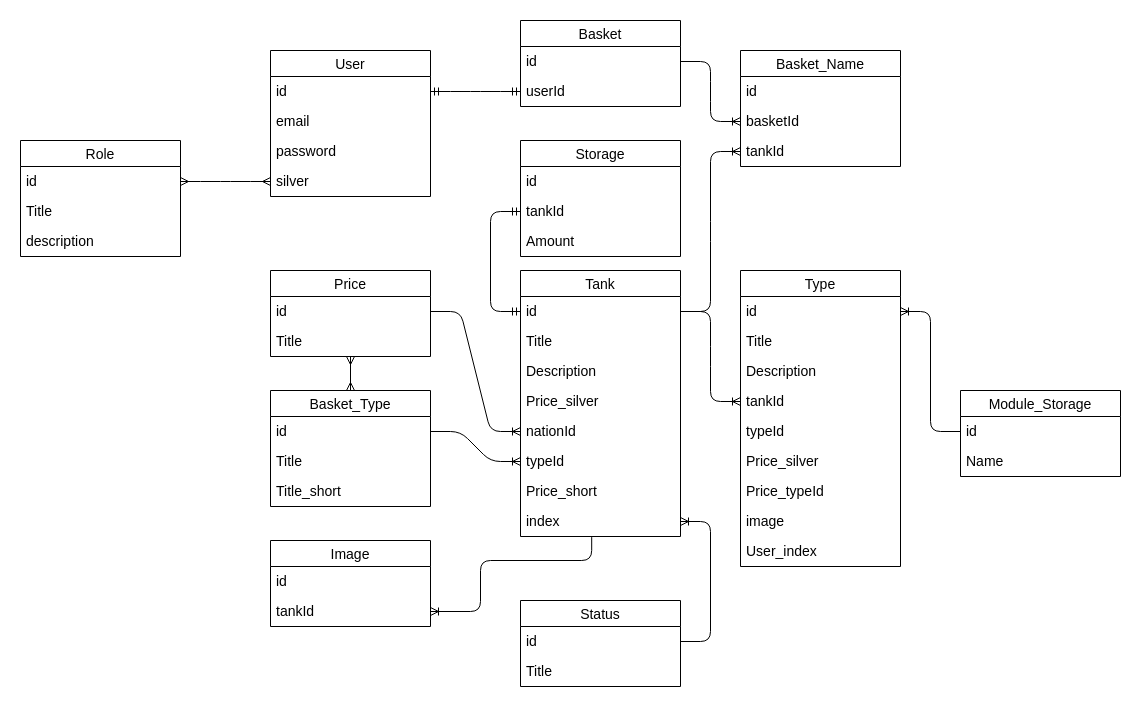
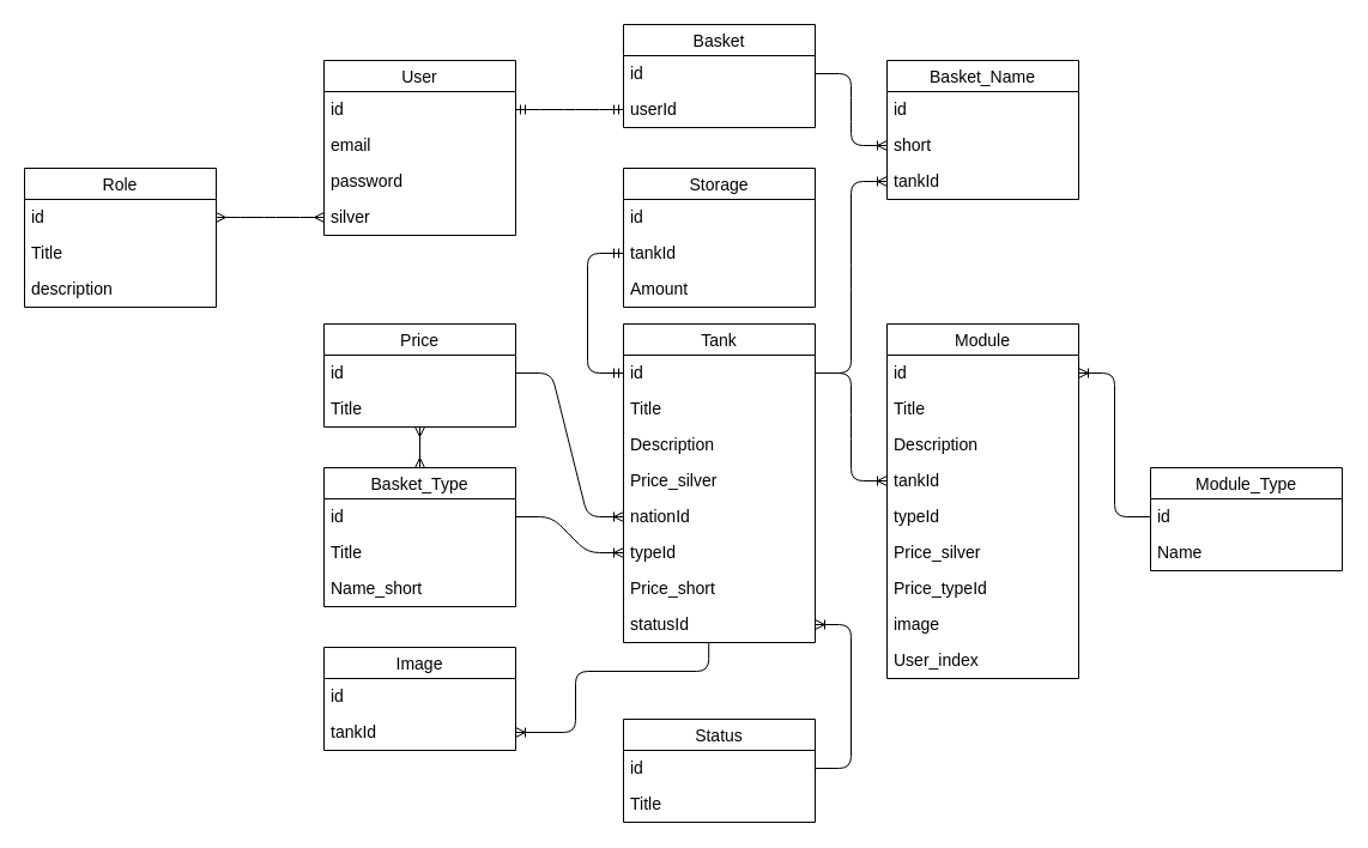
  <mxCell id="0" />
  <mxCell id="1" parent="0" />
  <mxCell id="2" value="User" style="swimlane;fontStyle=0;childLayout=stackLayout;horizontal=1;startSize=26;horizontalStack=0;resizeParent=1;resizeParentMax=0;resizeLast=0;collapsible=1;marginBottom=0;align=center;fontSize=14;" vertex="1" parent="1"><mxGeometry x="270" y="50" width="160" height="146" as="geometry" /></mxCell>
  <mxCell id="3" value="id" style="text;strokeColor=none;fillColor=none;spacingLeft=4;spacingRight=4;overflow=hidden;rotatable=0;points=[[0,0.5],[1,0.5]];portConstraint=eastwest;fontSize=14;" vertex="1" parent="2"><mxGeometry y="26" width="160" height="30" as="geometry" /></mxCell>
  <mxCell id="4" value="email" style="text;strokeColor=none;fillColor=none;spacingLeft=4;spacingRight=4;overflow=hidden;rotatable=0;points=[[0,0.5],[1,0.5]];portConstraint=eastwest;fontSize=14;" vertex="1" parent="2"><mxGeometry y="56" width="160" height="30" as="geometry" /></mxCell>
  <mxCell id="5" value="password" style="text;strokeColor=none;fillColor=none;spacingLeft=4;spacingRight=4;overflow=hidden;rotatable=0;points=[[0,0.5],[1,0.5]];portConstraint=eastwest;fontSize=14;" vertex="1" parent="2"><mxGeometry y="86" width="160" height="30" as="geometry" /></mxCell>
  <mxCell id="6" value="silver" style="text;strokeColor=none;fillColor=none;spacingLeft=4;spacingRight=4;overflow=hidden;rotatable=0;points=[[0,0.5],[1,0.5]];portConstraint=eastwest;fontSize=14;" vertex="1" parent="2"><mxGeometry y="116" width="160" height="30" as="geometry" /></mxCell>
  <mxCell id="7" value="Role" style="swimlane;fontStyle=0;childLayout=stackLayout;horizontal=1;startSize=26;horizontalStack=0;resizeParent=1;resizeParentMax=0;resizeLast=0;collapsible=1;marginBottom=0;align=center;fontSize=14;" vertex="1" parent="1"><mxGeometry x="20" y="140" width="160" height="116" as="geometry" /></mxCell>
  <mxCell id="8" value="id" style="text;strokeColor=none;fillColor=none;spacingLeft=4;spacingRight=4;overflow=hidden;rotatable=0;points=[[0,0.5],[1,0.5]];portConstraint=eastwest;fontSize=14;" vertex="1" parent="7"><mxGeometry y="26" width="160" height="30" as="geometry" /></mxCell>
  <mxCell id="9" value="Title" style="text;strokeColor=none;fillColor=none;spacingLeft=4;spacingRight=4;overflow=hidden;rotatable=0;points=[[0,0.5],[1,0.5]];portConstraint=eastwest;fontSize=14;" vertex="1" parent="7"><mxGeometry y="56" width="160" height="30" as="geometry" /></mxCell>
  <mxCell id="10" value="description" style="text;strokeColor=none;fillColor=none;spacingLeft=4;spacingRight=4;overflow=hidden;rotatable=0;points=[[0,0.5],[1,0.5]];portConstraint=eastwest;fontSize=14;" vertex="1" parent="7"><mxGeometry y="86" width="160" height="30" as="geometry" /></mxCell>
  <mxCell id="11" value="" style="edgeStyle=entityRelationEdgeStyle;fontSize=12;html=1;endArrow=ERmany;startArrow=ERmany;exitX=1;exitY=0.5;exitDx=0;exitDy=0;entryX=0;entryY=0.5;entryDx=0;entryDy=0;" edge="1" parent="1" source="8" target="6"><mxGeometry width="100" height="100" relative="1" as="geometry"><mxPoint x="300" y="160" as="sourcePoint" /><mxPoint x="400" y="60" as="targetPoint" /></mxGeometry></mxCell>
  <mxCell id="12" value="Basket" style="swimlane;fontStyle=0;childLayout=stackLayout;horizontal=1;startSize=26;horizontalStack=0;resizeParent=1;resizeParentMax=0;resizeLast=0;collapsible=1;marginBottom=0;align=center;fontSize=14;" vertex="1" parent="1"><mxGeometry x="520" y="20" width="160" height="86" as="geometry" /></mxCell>
  <mxCell id="13" value="id" style="text;strokeColor=none;fillColor=none;spacingLeft=4;spacingRight=4;overflow=hidden;rotatable=0;points=[[0,0.5],[1,0.5]];portConstraint=eastwest;fontSize=14;" vertex="1" parent="12"><mxGeometry y="26" width="160" height="30" as="geometry" /></mxCell>
  <mxCell id="14" value="userId" style="text;strokeColor=none;fillColor=none;spacingLeft=4;spacingRight=4;overflow=hidden;rotatable=0;points=[[0,0.5],[1,0.5]];portConstraint=eastwest;fontSize=14;" vertex="1" parent="12"><mxGeometry y="56" width="160" height="30" as="geometry" /></mxCell>
  <mxCell id="15" value="" style="edgeStyle=entityRelationEdgeStyle;fontSize=12;html=1;endArrow=ERmandOne;startArrow=ERmandOne;entryX=0;entryY=0.5;entryDx=0;entryDy=0;exitX=1;exitY=0.5;exitDx=0;exitDy=0;" edge="1" parent="1" source="3" target="14"><mxGeometry width="100" height="100" relative="1" as="geometry"><mxPoint x="300" y="160" as="sourcePoint" /><mxPoint x="400" y="60" as="targetPoint" /></mxGeometry></mxCell>
  <mxCell id="16" value="Tank" style="swimlane;fontStyle=0;childLayout=stackLayout;horizontal=1;startSize=26;horizontalStack=0;resizeParent=1;resizeParentMax=0;resizeLast=0;collapsible=1;marginBottom=0;align=center;fontSize=14;" vertex="1" parent="1"><mxGeometry x="520" y="270" width="160" height="266" as="geometry" /></mxCell>
  <mxCell id="17" value="id" style="text;strokeColor=none;fillColor=none;spacingLeft=4;spacingRight=4;overflow=hidden;rotatable=0;points=[[0,0.5],[1,0.5]];portConstraint=eastwest;fontSize=14;" vertex="1" parent="16"><mxGeometry y="26" width="160" height="30" as="geometry" /></mxCell>
  <mxCell id="18" value="Title" style="text;strokeColor=none;fillColor=none;spacingLeft=4;spacingRight=4;overflow=hidden;rotatable=0;points=[[0,0.5],[1,0.5]];portConstraint=eastwest;fontSize=14;" vertex="1" parent="16"><mxGeometry y="56" width="160" height="30" as="geometry" /></mxCell>
  <mxCell id="19" value="Description" style="text;strokeColor=none;fillColor=none;spacingLeft=4;spacingRight=4;overflow=hidden;rotatable=0;points=[[0,0.5],[1,0.5]];portConstraint=eastwest;fontSize=14;" vertex="1" parent="16"><mxGeometry y="86" width="160" height="30" as="geometry" /></mxCell>
  <mxCell id="20" value="Price_silver" style="text;strokeColor=none;fillColor=none;spacingLeft=4;spacingRight=4;overflow=hidden;rotatable=0;points=[[0,0.5],[1,0.5]];portConstraint=eastwest;fontSize=14;" vertex="1" parent="16"><mxGeometry y="116" width="160" height="30" as="geometry" /></mxCell>
  <mxCell id="21" value="nationId" style="text;strokeColor=none;fillColor=none;spacingLeft=4;spacingRight=4;overflow=hidden;rotatable=0;points=[[0,0.5],[1,0.5]];portConstraint=eastwest;fontSize=14;" vertex="1" parent="16"><mxGeometry y="146" width="160" height="30" as="geometry" /></mxCell>
  <mxCell id="22" value="typeId" style="text;strokeColor=none;fillColor=none;spacingLeft=4;spacingRight=4;overflow=hidden;rotatable=0;points=[[0,0.5],[1,0.5]];portConstraint=eastwest;fontSize=14;" vertex="1" parent="16"><mxGeometry y="176" width="160" height="30" as="geometry" /></mxCell>
  <mxCell id="23" value="Price_short" style="text;strokeColor=none;fillColor=none;spacingLeft=4;spacingRight=4;overflow=hidden;rotatable=0;points=[[0,0.5],[1,0.5]];portConstraint=eastwest;fontSize=14;" vertex="1" parent="16"><mxGeometry y="206" width="160" height="30" as="geometry" /></mxCell>
- <mxCell id="24" value="index" style="text;strokeColor=none;fillColor=none;spacingLeft=4;spacingRight=4;overflow=hidden;rotatable=0;points=[[0,0.5],[1,0.5]];portConstraint=eastwest;fontSize=14;" vertex="1" parent="16"><mxGeometry y="236" width="160" height="30" as="geometry" /></mxCell>
+ <mxCell id="24" value="statusId" style="text;strokeColor=none;fillColor=none;spacingLeft=4;spacingRight=4;overflow=hidden;rotatable=0;points=[[0,0.5],[1,0.5]];portConstraint=eastwest;fontSize=14;" vertex="1" parent="16"><mxGeometry y="236" width="160" height="30" as="geometry" /></mxCell>
  <mxCell id="25" value="Image" style="swimlane;fontStyle=0;childLayout=stackLayout;horizontal=1;startSize=26;horizontalStack=0;resizeParent=1;resizeParentMax=0;resizeLast=0;collapsible=1;marginBottom=0;align=center;fontSize=14;" vertex="1" parent="1"><mxGeometry x="270" y="540" width="160" height="86" as="geometry" /></mxCell>
  <mxCell id="26" value="id" style="text;strokeColor=none;fillColor=none;spacingLeft=4;spacingRight=4;overflow=hidden;rotatable=0;points=[[0,0.5],[1,0.5]];portConstraint=eastwest;fontSize=14;" vertex="1" parent="25"><mxGeometry y="26" width="160" height="30" as="geometry" /></mxCell>
  <mxCell id="27" value="tankId" style="text;strokeColor=none;fillColor=none;spacingLeft=4;spacingRight=4;overflow=hidden;rotatable=0;points=[[0,0.5],[1,0.5]];portConstraint=eastwest;fontSize=14;" vertex="1" parent="25"><mxGeometry y="56" width="160" height="30" as="geometry" /></mxCell>
  <mxCell id="28" value="Price" style="swimlane;fontStyle=0;childLayout=stackLayout;horizontal=1;startSize=26;horizontalStack=0;resizeParent=1;resizeParentMax=0;resizeLast=0;collapsible=1;marginBottom=0;align=center;fontSize=14;" vertex="1" parent="1"><mxGeometry x="270" y="270" width="160" height="86" as="geometry" /></mxCell>
  <mxCell id="29" value="id" style="text;strokeColor=none;fillColor=none;spacingLeft=4;spacingRight=4;overflow=hidden;rotatable=0;points=[[0,0.5],[1,0.5]];portConstraint=eastwest;fontSize=14;" vertex="1" parent="28"><mxGeometry y="26" width="160" height="30" as="geometry" /></mxCell>
  <mxCell id="30" value="Title" style="text;strokeColor=none;fillColor=none;spacingLeft=4;spacingRight=4;overflow=hidden;rotatable=0;points=[[0,0.5],[1,0.5]];portConstraint=eastwest;fontSize=14;" vertex="1" parent="28"><mxGeometry y="56" width="160" height="30" as="geometry" /></mxCell>
  <mxCell id="31" value="Basket_Type" style="swimlane;fontStyle=0;childLayout=stackLayout;horizontal=1;startSize=26;horizontalStack=0;resizeParent=1;resizeParentMax=0;resizeLast=0;collapsible=1;marginBottom=0;align=center;fontSize=14;" vertex="1" parent="1"><mxGeometry x="270" y="390" width="160" height="116" as="geometry" /></mxCell>
  <mxCell id="32" value="id" style="text;strokeColor=none;fillColor=none;spacingLeft=4;spacingRight=4;overflow=hidden;rotatable=0;points=[[0,0.5],[1,0.5]];portConstraint=eastwest;fontSize=14;" vertex="1" parent="31"><mxGeometry y="26" width="160" height="30" as="geometry" /></mxCell>
  <mxCell id="33" value="Title" style="text;strokeColor=none;fillColor=none;spacingLeft=4;spacingRight=4;overflow=hidden;rotatable=0;points=[[0,0.5],[1,0.5]];portConstraint=eastwest;fontSize=14;" vertex="1" parent="31"><mxGeometry y="56" width="160" height="30" as="geometry" /></mxCell>
- <mxCell id="34" value="Title_short" style="text;strokeColor=none;fillColor=none;spacingLeft=4;spacingRight=4;overflow=hidden;rotatable=0;points=[[0,0.5],[1,0.5]];portConstraint=eastwest;fontSize=14;" vertex="1" parent="31"><mxGeometry y="86" width="160" height="30" as="geometry" /></mxCell>
+ <mxCell id="34" value="Name_short" style="text;strokeColor=none;fillColor=none;spacingLeft=4;spacingRight=4;overflow=hidden;rotatable=0;points=[[0,0.5],[1,0.5]];portConstraint=eastwest;fontSize=14;" vertex="1" parent="31"><mxGeometry y="86" width="160" height="30" as="geometry" /></mxCell>
  <mxCell id="35" value="Basket_Name" style="swimlane;fontStyle=0;childLayout=stackLayout;horizontal=1;startSize=26;horizontalStack=0;resizeParent=1;resizeParentMax=0;resizeLast=0;collapsible=1;marginBottom=0;align=center;fontSize=14;" vertex="1" parent="1"><mxGeometry x="740" y="50" width="160" height="116" as="geometry" /></mxCell>
  <mxCell id="36" value="id" style="text;strokeColor=none;fillColor=none;spacingLeft=4;spacingRight=4;overflow=hidden;rotatable=0;points=[[0,0.5],[1,0.5]];portConstraint=eastwest;fontSize=14;" vertex="1" parent="35"><mxGeometry y="26" width="160" height="30" as="geometry" /></mxCell>
- <mxCell id="37" value="basketId" style="text;strokeColor=none;fillColor=none;spacingLeft=4;spacingRight=4;overflow=hidden;rotatable=0;points=[[0,0.5],[1,0.5]];portConstraint=eastwest;fontSize=14;" vertex="1" parent="35"><mxGeometry y="56" width="160" height="30" as="geometry" /></mxCell>
+ <mxCell id="37" value="short" style="text;strokeColor=none;fillColor=none;spacingLeft=4;spacingRight=4;overflow=hidden;rotatable=0;points=[[0,0.5],[1,0.5]];portConstraint=eastwest;fontSize=14;" vertex="1" parent="35"><mxGeometry y="56" width="160" height="30" as="geometry" /></mxCell>
  <mxCell id="38" value="tankId" style="text;strokeColor=none;fillColor=none;spacingLeft=4;spacingRight=4;overflow=hidden;rotatable=0;points=[[0,0.5],[1,0.5]];portConstraint=eastwest;fontSize=14;" vertex="1" parent="35"><mxGeometry y="86" width="160" height="30" as="geometry" /></mxCell>
- <mxCell id="39" value="Type" style="swimlane;fontStyle=0;childLayout=stackLayout;horizontal=1;startSize=26;horizontalStack=0;resizeParent=1;resizeParentMax=0;resizeLast=0;collapsible=1;marginBottom=0;align=center;fontSize=14;" vertex="1" parent="1"><mxGeometry x="740" y="270" width="160" height="296" as="geometry" /></mxCell>
+ <mxCell id="39" value="Module" style="swimlane;fontStyle=0;childLayout=stackLayout;horizontal=1;startSize=26;horizontalStack=0;resizeParent=1;resizeParentMax=0;resizeLast=0;collapsible=1;marginBottom=0;align=center;fontSize=14;" vertex="1" parent="1"><mxGeometry x="740" y="270" width="160" height="296" as="geometry" /></mxCell>
  <mxCell id="40" value="id" style="text;strokeColor=none;fillColor=none;spacingLeft=4;spacingRight=4;overflow=hidden;rotatable=0;points=[[0,0.5],[1,0.5]];portConstraint=eastwest;fontSize=14;" vertex="1" parent="39"><mxGeometry y="26" width="160" height="30" as="geometry" /></mxCell>
  <mxCell id="41" value="Title" style="text;strokeColor=none;fillColor=none;spacingLeft=4;spacingRight=4;overflow=hidden;rotatable=0;points=[[0,0.5],[1,0.5]];portConstraint=eastwest;fontSize=14;" vertex="1" parent="39"><mxGeometry y="56" width="160" height="30" as="geometry" /></mxCell>
  <mxCell id="42" value="Description" style="text;strokeColor=none;fillColor=none;spacingLeft=4;spacingRight=4;overflow=hidden;rotatable=0;points=[[0,0.5],[1,0.5]];portConstraint=eastwest;fontSize=14;" vertex="1" parent="39"><mxGeometry y="86" width="160" height="30" as="geometry" /></mxCell>
  <mxCell id="43" value="tankId" style="text;strokeColor=none;fillColor=none;spacingLeft=4;spacingRight=4;overflow=hidden;rotatable=0;points=[[0,0.5],[1,0.5]];portConstraint=eastwest;fontSize=14;" vertex="1" parent="39"><mxGeometry y="116" width="160" height="30" as="geometry" /></mxCell>
  <mxCell id="44" value="typeId" style="text;strokeColor=none;fillColor=none;spacingLeft=4;spacingRight=4;overflow=hidden;rotatable=0;points=[[0,0.5],[1,0.5]];portConstraint=eastwest;fontSize=14;" vertex="1" parent="39"><mxGeometry y="146" width="160" height="30" as="geometry" /></mxCell>
  <mxCell id="45" value="Price_silver" style="text;strokeColor=none;fillColor=none;spacingLeft=4;spacingRight=4;overflow=hidden;rotatable=0;points=[[0,0.5],[1,0.5]];portConstraint=eastwest;fontSize=14;" vertex="1" parent="39"><mxGeometry y="176" width="160" height="30" as="geometry" /></mxCell>
  <mxCell id="46" value="Price_typeId" style="text;strokeColor=none;fillColor=none;spacingLeft=4;spacingRight=4;overflow=hidden;rotatable=0;points=[[0,0.5],[1,0.5]];portConstraint=eastwest;fontSize=14;" vertex="1" parent="39"><mxGeometry y="206" width="160" height="30" as="geometry" /></mxCell>
  <mxCell id="47" value="image" style="text;strokeColor=none;fillColor=none;spacingLeft=4;spacingRight=4;overflow=hidden;rotatable=0;points=[[0,0.5],[1,0.5]];portConstraint=eastwest;fontSize=14;" vertex="1" parent="39"><mxGeometry y="236" width="160" height="30" as="geometry" /></mxCell>
  <mxCell id="48" value="User_index" style="text;strokeColor=none;fillColor=none;spacingLeft=4;spacingRight=4;overflow=hidden;rotatable=0;points=[[0,0.5],[1,0.5]];portConstraint=eastwest;fontSize=14;" vertex="1" parent="39"><mxGeometry y="266" width="160" height="30" as="geometry" /></mxCell>
- <mxCell id="49" value="Module_Storage" style="swimlane;fontStyle=0;childLayout=stackLayout;horizontal=1;startSize=26;horizontalStack=0;resizeParent=1;resizeParentMax=0;resizeLast=0;collapsible=1;marginBottom=0;align=center;fontSize=14;" vertex="1" parent="1"><mxGeometry x="960" y="390" width="160" height="86" as="geometry" /></mxCell>
+ <mxCell id="49" value="Module_Type" style="swimlane;fontStyle=0;childLayout=stackLayout;horizontal=1;startSize=26;horizontalStack=0;resizeParent=1;resizeParentMax=0;resizeLast=0;collapsible=1;marginBottom=0;align=center;fontSize=14;" vertex="1" parent="1"><mxGeometry x="960" y="390" width="160" height="86" as="geometry" /></mxCell>
  <mxCell id="50" value="id" style="text;strokeColor=none;fillColor=none;spacingLeft=4;spacingRight=4;overflow=hidden;rotatable=0;points=[[0,0.5],[1,0.5]];portConstraint=eastwest;fontSize=14;" vertex="1" parent="49"><mxGeometry y="26" width="160" height="30" as="geometry" /></mxCell>
  <mxCell id="51" value="Name" style="text;strokeColor=none;fillColor=none;spacingLeft=4;spacingRight=4;overflow=hidden;rotatable=0;points=[[0,0.5],[1,0.5]];portConstraint=eastwest;fontSize=14;" vertex="1" parent="49"><mxGeometry y="56" width="160" height="30" as="geometry" /></mxCell>
  <mxCell id="52" value="" style="edgeStyle=orthogonalEdgeStyle;fontSize=12;html=1;endArrow=ERoneToMany;entryX=1;entryY=0.5;entryDx=0;entryDy=0;exitX=0.445;exitY=1.02;exitDx=0;exitDy=0;exitPerimeter=0;" edge="1" parent="1" source="24" target="27"><mxGeometry width="100" height="100" relative="1" as="geometry"><mxPoint x="592" y="560" as="sourcePoint" /><mxPoint x="630" y="420" as="targetPoint" /><Array as="points"><mxPoint x="591" y="560" /><mxPoint x="480" y="560" /><mxPoint x="480" y="611" /></Array></mxGeometry></mxCell>
  <mxCell id="53" value="" style="edgeStyle=entityRelationEdgeStyle;fontSize=12;html=1;endArrow=ERoneToMany;exitX=1;exitY=0.5;exitDx=0;exitDy=0;entryX=0;entryY=0.5;entryDx=0;entryDy=0;" edge="1" parent="1" source="32" target="22"><mxGeometry width="100" height="100" relative="1" as="geometry"><mxPoint x="530" y="520" as="sourcePoint" /><mxPoint x="630" y="420" as="targetPoint" /></mxGeometry></mxCell>
  <mxCell id="54" value="" style="edgeStyle=entityRelationEdgeStyle;fontSize=12;html=1;endArrow=ERoneToMany;exitX=1;exitY=0.5;exitDx=0;exitDy=0;entryX=0;entryY=0.5;entryDx=0;entryDy=0;" edge="1" parent="1" source="29" target="21"><mxGeometry width="100" height="100" relative="1" as="geometry"><mxPoint x="530" y="420" as="sourcePoint" /><mxPoint x="630" y="320" as="targetPoint" /></mxGeometry></mxCell>
  <mxCell id="55" value="" style="edgeStyle=entityRelationEdgeStyle;fontSize=12;html=1;endArrow=ERoneToMany;exitX=1;exitY=0.5;exitDx=0;exitDy=0;entryX=0;entryY=0.5;entryDx=0;entryDy=0;" edge="1" parent="1" source="13" target="37"><mxGeometry width="100" height="100" relative="1" as="geometry"><mxPoint x="530" y="260" as="sourcePoint" /><mxPoint x="630" y="160" as="targetPoint" /></mxGeometry></mxCell>
  <mxCell id="56" value="" style="fontSize=12;html=1;endArrow=ERmany;startArrow=ERmany;entryX=0.5;entryY=0;entryDx=0;entryDy=0;" edge="1" parent="1" source="30" target="31"><mxGeometry width="100" height="100" relative="1" as="geometry"><mxPoint x="290" y="370" as="sourcePoint" /><mxPoint x="630" y="230" as="targetPoint" /></mxGeometry></mxCell>
  <mxCell id="57" value="" style="edgeStyle=entityRelationEdgeStyle;fontSize=12;html=1;endArrow=ERoneToMany;entryX=0;entryY=0.5;entryDx=0;entryDy=0;exitX=1;exitY=0.5;exitDx=0;exitDy=0;" edge="1" parent="1" source="17" target="43"><mxGeometry width="100" height="100" relative="1" as="geometry"><mxPoint x="600" y="390" as="sourcePoint" /><mxPoint x="700" y="290" as="targetPoint" /></mxGeometry></mxCell>
  <mxCell id="58" value="" style="edgeStyle=entityRelationEdgeStyle;fontSize=12;html=1;endArrow=ERoneToMany;exitX=0;exitY=0.5;exitDx=0;exitDy=0;entryX=1;entryY=0.5;entryDx=0;entryDy=0;" edge="1" parent="1" source="50" target="40"><mxGeometry width="100" height="100" relative="1" as="geometry"><mxPoint x="600" y="390" as="sourcePoint" /><mxPoint x="700" y="290" as="targetPoint" /></mxGeometry></mxCell>
  <mxCell id="59" value="Status" style="swimlane;fontStyle=0;childLayout=stackLayout;horizontal=1;startSize=26;horizontalStack=0;resizeParent=1;resizeParentMax=0;resizeLast=0;collapsible=1;marginBottom=0;align=center;fontSize=14;" vertex="1" parent="1"><mxGeometry x="520" y="600" width="160" height="86" as="geometry" /></mxCell>
  <mxCell id="60" value="id" style="text;strokeColor=none;fillColor=none;spacingLeft=4;spacingRight=4;overflow=hidden;rotatable=0;points=[[0,0.5],[1,0.5]];portConstraint=eastwest;fontSize=14;" vertex="1" parent="59"><mxGeometry y="26" width="160" height="30" as="geometry" /></mxCell>
  <mxCell id="61" value="Title" style="text;strokeColor=none;fillColor=none;spacingLeft=4;spacingRight=4;overflow=hidden;rotatable=0;points=[[0,0.5],[1,0.5]];portConstraint=eastwest;fontSize=14;" vertex="1" parent="59"><mxGeometry y="56" width="160" height="30" as="geometry" /></mxCell>
  <mxCell id="62" value="" style="edgeStyle=entityRelationEdgeStyle;fontSize=12;html=1;endArrow=ERoneToMany;exitX=1;exitY=0.5;exitDx=0;exitDy=0;entryX=1;entryY=0.5;entryDx=0;entryDy=0;" edge="1" parent="1" source="60" target="24"><mxGeometry width="100" height="100" relative="1" as="geometry"><mxPoint x="600" y="550" as="sourcePoint" /><mxPoint x="700" y="450" as="targetPoint" /></mxGeometry></mxCell>
  <mxCell id="63" value="" style="edgeStyle=entityRelationEdgeStyle;fontSize=12;html=1;endArrow=ERoneToMany;exitX=1;exitY=0.5;exitDx=0;exitDy=0;entryX=0;entryY=0.5;entryDx=0;entryDy=0;" edge="1" parent="1" source="17" target="38"><mxGeometry width="100" height="100" relative="1" as="geometry"><mxPoint x="600" y="360" as="sourcePoint" /><mxPoint x="700" y="260" as="targetPoint" /></mxGeometry></mxCell>
  <mxCell id="64" value="Storage" style="swimlane;fontStyle=0;childLayout=stackLayout;horizontal=1;startSize=26;horizontalStack=0;resizeParent=1;resizeParentMax=0;resizeLast=0;collapsible=1;marginBottom=0;align=center;fontSize=14;" vertex="1" parent="1"><mxGeometry x="520" y="140" width="160" height="116" as="geometry" /></mxCell>
  <mxCell id="65" value="id" style="text;strokeColor=none;fillColor=none;spacingLeft=4;spacingRight=4;overflow=hidden;rotatable=0;points=[[0,0.5],[1,0.5]];portConstraint=eastwest;fontSize=14;" vertex="1" parent="64"><mxGeometry y="26" width="160" height="30" as="geometry" /></mxCell>
  <mxCell id="66" value="tankId" style="text;strokeColor=none;fillColor=none;spacingLeft=4;spacingRight=4;overflow=hidden;rotatable=0;points=[[0,0.5],[1,0.5]];portConstraint=eastwest;fontSize=14;" vertex="1" parent="64"><mxGeometry y="56" width="160" height="30" as="geometry" /></mxCell>
  <mxCell id="67" value="Amount" style="text;strokeColor=none;fillColor=none;spacingLeft=4;spacingRight=4;overflow=hidden;rotatable=0;points=[[0,0.5],[1,0.5]];portConstraint=eastwest;fontSize=14;" vertex="1" parent="64"><mxGeometry y="86" width="160" height="30" as="geometry" /></mxCell>
  <mxCell id="68" value="" style="edgeStyle=orthogonalEdgeStyle;fontSize=12;html=1;endArrow=ERmandOne;startArrow=ERmandOne;exitX=0;exitY=0.5;exitDx=0;exitDy=0;entryX=0;entryY=0.5;entryDx=0;entryDy=0;" edge="1" parent="1" source="17" target="66"><mxGeometry width="100" height="100" relative="1" as="geometry"><mxPoint x="600" y="360" as="sourcePoint" /><mxPoint x="700" y="260" as="targetPoint" /><Array as="points"><mxPoint x="490" y="311" /><mxPoint x="490" y="211" /></Array></mxGeometry></mxCell>
